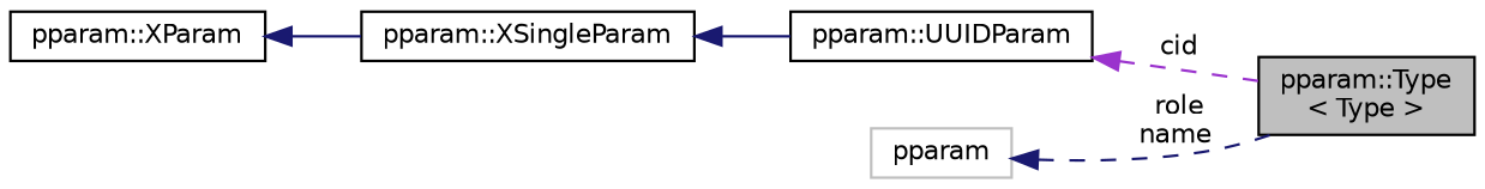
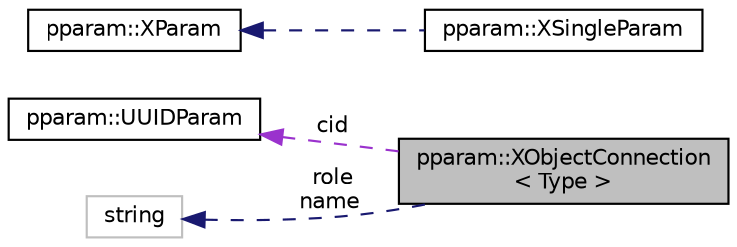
  digraph {
    rankdir=LR
    node [color=black fillcolor=white fontname=Helvetica fontsize=10 shape=record style=filled]
    edge [color=midnightblue dir=back fontname=Helvetica fontsize=10 labelfontname=Helvetica labelfontsize=10 style=dashed]
-   n1 [fillcolor=grey75 fontcolor=black height=0.2 label="pparam::Type\l\< Type \>" width=0.4]
+   n1 [fillcolor=grey75 fontcolor=black height=0.2 label="pparam::XObjectConnection\l\< Type \>" width=0.4]
    n2 [height=0.2 label="pparam::UUIDParam" width=0.4]
    n3 [height=0.2 label="pparam::XSingleParam" width=0.4]
    n4 [height=0.2 label="pparam::XParam" width=0.4]
-   n5 [color=grey75 height=0.2 label=pparam width=0.4]
+   n5 [color=grey75 height=0.2 label=string width=0.4]
    n2 -> n1 [color=darkorchid3 label=" cid"]
-   n3 -> n2 [style=solid]
-   n4 -> n3 [style=solid]
+   n4 -> n3
    n5 -> n1 [label=" role\nname"]
  }
